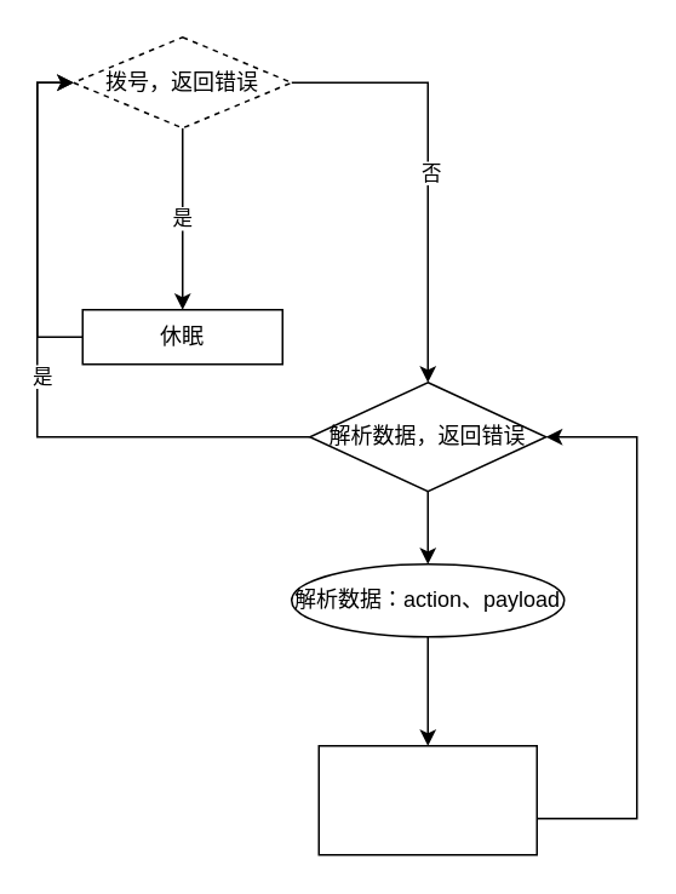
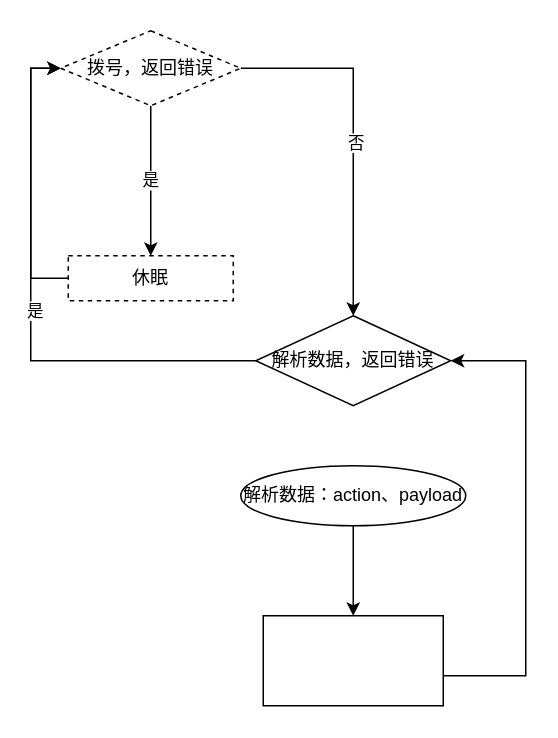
  <mxCell id="0" />
  <mxCell id="1" parent="0" />
  <mxCell id="2" style="edgeStyle=orthogonalEdgeStyle;rounded=0;orthogonalLoop=1;jettySize=auto;html=1;entryX=0.5;entryY=0;entryDx=0;entryDy=0;" edge="1" parent="1" source="5" target="9"><mxGeometry relative="1" as="geometry" /></mxCell>
  <mxCell id="3" value="否" style="edgeLabel;html=1;align=center;verticalAlign=middle;resizable=0;points=[];" vertex="1" connectable="0" parent="2"><mxGeometry x="0.033" y="1" relative="1" as="geometry"><mxPoint as="offset" /></mxGeometry></mxCell>
  <mxCell id="4" value="是" style="edgeStyle=orthogonalEdgeStyle;rounded=0;orthogonalLoop=1;jettySize=auto;html=1;exitX=0.5;exitY=1;exitDx=0;exitDy=0;entryX=0.5;entryY=0;entryDx=0;entryDy=0;" edge="1" parent="1" source="5" target="11"><mxGeometry relative="1" as="geometry" /></mxCell>
  <mxCell id="5" value="拨号，返回错误" style="rhombus;whiteSpace=wrap;html=1;dashed=1;" vertex="1" parent="1"><mxGeometry x="40" y="20" width="120" height="50" as="geometry" /></mxCell>
  <mxCell id="6" style="edgeStyle=orthogonalEdgeStyle;rounded=0;orthogonalLoop=1;jettySize=auto;html=1;entryX=0;entryY=0.5;entryDx=0;entryDy=0;" edge="1" parent="1" source="9" target="5"><mxGeometry relative="1" as="geometry" /></mxCell>
  <mxCell id="7" value="是" style="edgeLabel;html=1;align=center;verticalAlign=middle;resizable=0;points=[];" vertex="1" connectable="0" parent="6"><mxGeometry x="0.008" y="-2" relative="1" as="geometry"><mxPoint as="offset" /></mxGeometry></mxCell>
- <mxCell id="8" value="" style="edgeStyle=orthogonalEdgeStyle;rounded=0;orthogonalLoop=1;jettySize=auto;html=1;" edge="1" parent="1" source="9" target="13"><mxGeometry relative="1" as="geometry" /></mxCell>
  <mxCell id="9" value="解析数据，返回错误" style="rhombus;whiteSpace=wrap;html=1;" vertex="1" parent="1"><mxGeometry x="170" y="210" width="130" height="60" as="geometry" /></mxCell>
  <mxCell id="10" style="edgeStyle=orthogonalEdgeStyle;rounded=0;orthogonalLoop=1;jettySize=auto;html=1;entryX=0;entryY=0.5;entryDx=0;entryDy=0;" edge="1" parent="1" source="11" target="5"><mxGeometry relative="1" as="geometry"><Array as="points"><mxPoint x="20" y="185" /><mxPoint x="20" y="45" /></Array></mxGeometry></mxCell>
- <mxCell id="11" value="休眠" style="whiteSpace=wrap;html=1;" vertex="1" parent="1"><mxGeometry x="45" y="170" width="110" height="30" as="geometry" /></mxCell>
+ <mxCell id="11" value="休眠" style="whiteSpace=wrap;html=1;dashed=1;" vertex="1" parent="1"><mxGeometry x="45" y="170" width="110" height="30" as="geometry" /></mxCell>
  <mxCell id="12" value="" style="edgeStyle=orthogonalEdgeStyle;rounded=0;orthogonalLoop=1;jettySize=auto;html=1;" edge="1" parent="1" source="13" target="15"><mxGeometry relative="1" as="geometry" /></mxCell>
  <mxCell id="13" value="解析数据：action、payload" style="ellipse;whiteSpace=wrap;html=1;" vertex="1" parent="1"><mxGeometry x="160" y="310" width="150" height="40" as="geometry" /></mxCell>
  <mxCell id="14" style="edgeStyle=orthogonalEdgeStyle;rounded=0;orthogonalLoop=1;jettySize=auto;html=1;entryX=1;entryY=0.5;entryDx=0;entryDy=0;exitX=1;exitY=0.5;exitDx=0;exitDy=0;" edge="1" parent="1" source="15" target="9"><mxGeometry relative="1" as="geometry"><Array as="points"><mxPoint x="350" y="450" /><mxPoint x="350" y="240" /></Array></mxGeometry></mxCell>
  <mxCell id="15" value="" style="rounded=0;whiteSpace=wrap;html=1;" vertex="1" parent="1"><mxGeometry x="175" y="410" width="120" height="60" as="geometry" /></mxCell>
